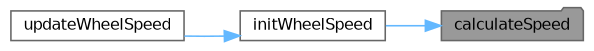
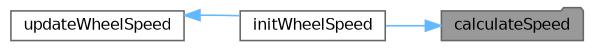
  digraph {
    rankdir=RL
    node [color=grey40 fillcolor=white fontname=Helvetica fontsize=10 shape=box style=filled]
    edge [color=steelblue1 dir=back fontname=Helvetica fontsize=10 labelfontname=Helvetica labelfontsize=10 style=solid]
    n1 [color=gray40 fillcolor=grey60 fontcolor=black height=0.2 label=calculateSpeed shape=folder width=0.4]
    n2 [height=0.2 label=initWheelSpeed width=0.4]
    n3 [height=0.2 label=updateWheelSpeed width=0.4]
    n1 -> n2
-   n2 -> n3
+   n3 -> n2
  }
